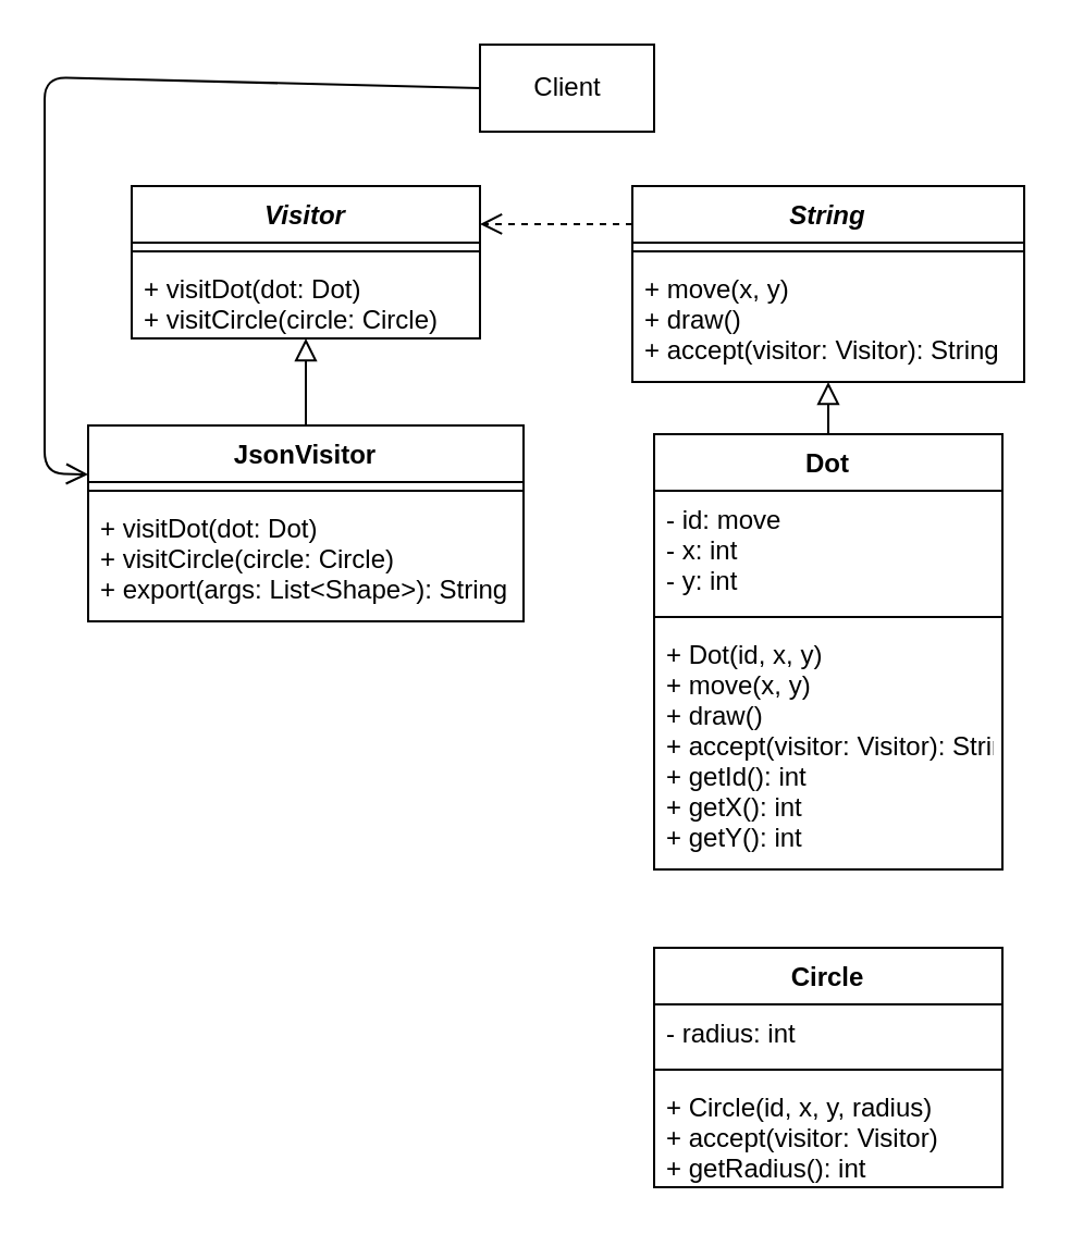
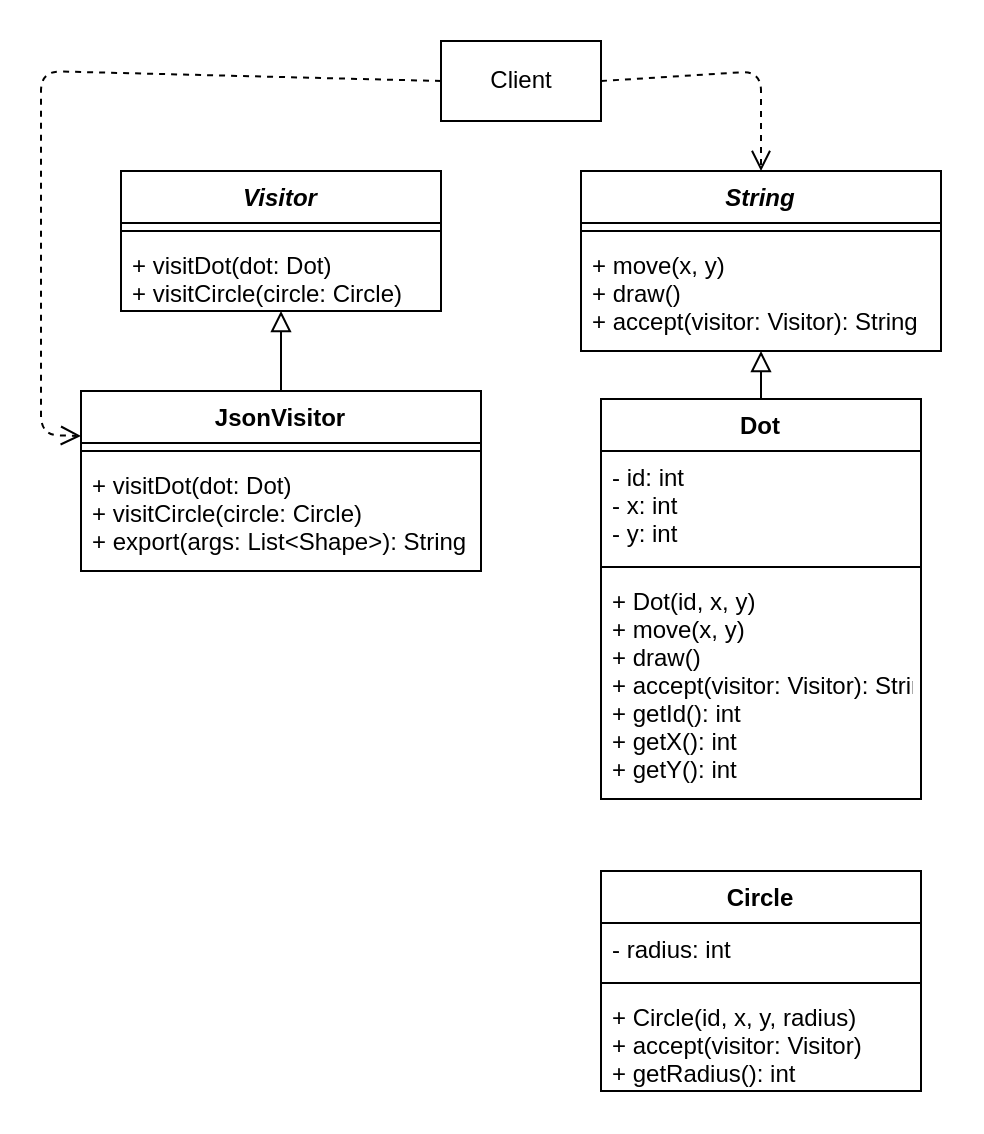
  <mxCell id="0" />
  <mxCell id="1" parent="0" />
  <mxCell id="2" value="Visitor" style="swimlane;fontStyle=3;align=center;verticalAlign=top;childLayout=stackLayout;horizontal=1;startSize=26;horizontalStack=0;resizeParent=1;resizeParentMax=0;resizeLast=0;collapsible=1;marginBottom=0;" vertex="1" parent="1"><mxGeometry x="60" y="85" width="160" height="70" as="geometry" /></mxCell>
  <mxCell id="3" value="" style="line;strokeWidth=1;fillColor=none;align=left;verticalAlign=middle;spacingTop=-1;spacingLeft=3;spacingRight=3;rotatable=0;labelPosition=right;points=[];portConstraint=eastwest;" vertex="1" parent="2"><mxGeometry y="26" width="160" height="8" as="geometry" /></mxCell>
  <mxCell id="4" value="+ visitDot(dot: Dot)&#10;+ visitCircle(circle: Circle)" style="text;strokeColor=none;fillColor=none;align=left;verticalAlign=top;spacingLeft=4;spacingRight=4;overflow=hidden;rotatable=0;points=[[0,0.5],[1,0.5]];portConstraint=eastwest;" vertex="1" parent="2"><mxGeometry y="34" width="160" height="36" as="geometry" /></mxCell>
  <mxCell id="5" value="JsonVisitor" style="swimlane;fontStyle=1;align=center;verticalAlign=top;childLayout=stackLayout;horizontal=1;startSize=26;horizontalStack=0;resizeParent=1;resizeParentMax=0;resizeLast=0;collapsible=1;marginBottom=0;" vertex="1" parent="1"><mxGeometry x="40" y="195" width="200" height="90" as="geometry" /></mxCell>
  <mxCell id="6" value="" style="line;strokeWidth=1;fillColor=none;align=left;verticalAlign=middle;spacingTop=-1;spacingLeft=3;spacingRight=3;rotatable=0;labelPosition=right;points=[];portConstraint=eastwest;" vertex="1" parent="5"><mxGeometry y="26" width="200" height="8" as="geometry" /></mxCell>
  <mxCell id="7" value="+ visitDot(dot: Dot)&#10;+ visitCircle(circle: Circle)&#10;+ export(args: List&lt;Shape&gt;): String" style="text;strokeColor=none;fillColor=none;align=left;verticalAlign=top;spacingLeft=4;spacingRight=4;overflow=hidden;rotatable=0;points=[[0,0.5],[1,0.5]];portConstraint=eastwest;" vertex="1" parent="5"><mxGeometry y="34" width="200" height="56" as="geometry" /></mxCell>
  <mxCell id="8" value="String" style="swimlane;fontStyle=3;align=center;verticalAlign=top;childLayout=stackLayout;horizontal=1;startSize=26;horizontalStack=0;resizeParent=1;resizeParentMax=0;resizeLast=0;collapsible=1;marginBottom=0;" vertex="1" parent="1"><mxGeometry x="290" y="85" width="180" height="90" as="geometry" /></mxCell>
  <mxCell id="9" value="" style="line;strokeWidth=1;fillColor=none;align=left;verticalAlign=middle;spacingTop=-1;spacingLeft=3;spacingRight=3;rotatable=0;labelPosition=right;points=[];portConstraint=eastwest;" vertex="1" parent="8"><mxGeometry y="26" width="180" height="8" as="geometry" /></mxCell>
  <mxCell id="10" value="+ move(x, y)&#10;+ draw()&#10;+ accept(visitor: Visitor): String" style="text;strokeColor=none;fillColor=none;align=left;verticalAlign=top;spacingLeft=4;spacingRight=4;overflow=hidden;rotatable=0;points=[[0,0.5],[1,0.5]];portConstraint=eastwest;" vertex="1" parent="8"><mxGeometry y="34" width="180" height="56" as="geometry" /></mxCell>
  <mxCell id="11" value="Dot" style="swimlane;fontStyle=1;align=center;verticalAlign=top;childLayout=stackLayout;horizontal=1;startSize=26;horizontalStack=0;resizeParent=1;resizeParentMax=0;resizeLast=0;collapsible=1;marginBottom=0;" vertex="1" parent="1"><mxGeometry x="300" y="199" width="160" height="200" as="geometry" /></mxCell>
- <mxCell id="12" value="- id: move&#10;- x: int&#10;- y: int" style="text;strokeColor=none;fillColor=none;align=left;verticalAlign=top;spacingLeft=4;spacingRight=4;overflow=hidden;rotatable=0;points=[[0,0.5],[1,0.5]];portConstraint=eastwest;" vertex="1" parent="11"><mxGeometry y="26" width="160" height="54" as="geometry" /></mxCell>
+ <mxCell id="12" value="- id: int&#10;- x: int&#10;- y: int" style="text;strokeColor=none;fillColor=none;align=left;verticalAlign=top;spacingLeft=4;spacingRight=4;overflow=hidden;rotatable=0;points=[[0,0.5],[1,0.5]];portConstraint=eastwest;" vertex="1" parent="11"><mxGeometry y="26" width="160" height="54" as="geometry" /></mxCell>
  <mxCell id="13" value="" style="line;strokeWidth=1;fillColor=none;align=left;verticalAlign=middle;spacingTop=-1;spacingLeft=3;spacingRight=3;rotatable=0;labelPosition=right;points=[];portConstraint=eastwest;" vertex="1" parent="11"><mxGeometry y="80" width="160" height="8" as="geometry" /></mxCell>
  <mxCell id="14" value="+ Dot(id, x, y)&#10;+ move(x, y)&#10;+ draw()&#10;+ accept(visitor: Visitor): String&#10;+ getId(): int&#10;+ getX(): int&#10;+ getY(): int" style="text;strokeColor=none;fillColor=none;align=left;verticalAlign=top;spacingLeft=4;spacingRight=4;overflow=hidden;rotatable=0;points=[[0,0.5],[1,0.5]];portConstraint=eastwest;" vertex="1" parent="11"><mxGeometry y="88" width="160" height="112" as="geometry" /></mxCell>
  <mxCell id="15" value="Circle" style="swimlane;fontStyle=1;align=center;verticalAlign=top;childLayout=stackLayout;horizontal=1;startSize=26;horizontalStack=0;resizeParent=1;resizeParentMax=0;resizeLast=0;collapsible=1;marginBottom=0;" vertex="1" parent="1"><mxGeometry x="300" y="435" width="160" height="110" as="geometry" /></mxCell>
  <mxCell id="16" value="- radius: int" style="text;strokeColor=none;fillColor=none;align=left;verticalAlign=top;spacingLeft=4;spacingRight=4;overflow=hidden;rotatable=0;points=[[0,0.5],[1,0.5]];portConstraint=eastwest;" vertex="1" parent="15"><mxGeometry y="26" width="160" height="26" as="geometry" /></mxCell>
  <mxCell id="17" value="" style="line;strokeWidth=1;fillColor=none;align=left;verticalAlign=middle;spacingTop=-1;spacingLeft=3;spacingRight=3;rotatable=0;labelPosition=right;points=[];portConstraint=eastwest;" vertex="1" parent="15"><mxGeometry y="52" width="160" height="8" as="geometry" /></mxCell>
  <mxCell id="18" value="+ Circle(id, x, y, radius)&#10;+ accept(visitor: Visitor)&#10;+ getRadius(): int" style="text;strokeColor=none;fillColor=none;align=left;verticalAlign=top;spacingLeft=4;spacingRight=4;overflow=hidden;rotatable=0;points=[[0,0.5],[1,0.5]];portConstraint=eastwest;" vertex="1" parent="15"><mxGeometry y="60" width="160" height="50" as="geometry" /></mxCell>
  <mxCell id="19" value="" style="endArrow=block;endSize=8;endFill=0;html=1;exitX=0.5;exitY=0;exitDx=0;exitDy=0;" edge="1" parent="1" source="11"><mxGeometry x="-0.123" y="-46" width="160" relative="1" as="geometry"><mxPoint x="379.83" y="211" as="sourcePoint" /><mxPoint x="380" y="175" as="targetPoint" /><mxPoint as="offset" /></mxGeometry></mxCell>
- <mxCell id="20" value="" style="endArrow=open;endSize=8;dashed=1;html=1;entryX=1;entryY=0.25;entryDx=0;entryDy=0;exitX=0;exitY=0.194;exitDx=0;exitDy=0;exitPerimeter=0;" edge="1" parent="1" source="8" target="2"><mxGeometry x="-0.143" y="-37" width="160" relative="1" as="geometry"><mxPoint x="260" y="215" as="sourcePoint" /><mxPoint x="420" y="215" as="targetPoint" /><mxPoint as="offset" /></mxGeometry></mxCell>
  <mxCell id="21" value="" style="endArrow=block;endSize=8;endFill=0;html=1;exitX=0.5;exitY=0;exitDx=0;exitDy=0;" edge="1" parent="1" source="5"><mxGeometry x="0.333" y="70" width="160" relative="1" as="geometry"><mxPoint x="140" y="215" as="sourcePoint" /><mxPoint x="140" y="155" as="targetPoint" /><mxPoint as="offset" /></mxGeometry></mxCell>
  <mxCell id="22" value="Client" style="html=1;" vertex="1" parent="1"><mxGeometry x="220" y="20" width="80" height="40" as="geometry" /></mxCell>
- <mxCell id="24" value="" style="endArrow=open;endSize=8;dashed=0;html=1;exitX=0;exitY=0.5;exitDx=0;exitDy=0;entryX=0;entryY=0.25;entryDx=0;entryDy=0;" edge="1" parent="1" source="22" target="5"><mxGeometry x="1" y="-143" width="160" relative="1" as="geometry"><mxPoint x="100" y="35" as="sourcePoint" /><mxPoint x="20" y="225" as="targetPoint" /><Array as="points"><mxPoint x="20" y="35" /><mxPoint x="20" y="217" /></Array><mxPoint x="140" y="-113" as="offset" /></mxGeometry></mxCell>
+ <mxCell id="23" value="" style="endArrow=open;endSize=8;dashed=1;html=1;entryX=0.5;entryY=0;entryDx=0;entryDy=0;exitX=1;exitY=0.5;exitDx=0;exitDy=0;" edge="1" parent="1" source="22" target="8"><mxGeometry x="1" y="-143" width="160" relative="1" as="geometry"><mxPoint x="330" y="34.66" as="sourcePoint" /><mxPoint x="490" y="34.66" as="targetPoint" /><Array as="points"><mxPoint x="380" y="35" /></Array><mxPoint x="140" y="-113" as="offset" /></mxGeometry></mxCell>
+ <mxCell id="24" value="" style="endArrow=open;endSize=8;dashed=1;html=1;exitX=0;exitY=0.5;exitDx=0;exitDy=0;entryX=0;entryY=0.25;entryDx=0;entryDy=0;" edge="1" parent="1" source="22" target="5"><mxGeometry x="1" y="-143" width="160" relative="1" as="geometry"><mxPoint x="100" y="35" as="sourcePoint" /><mxPoint x="20" y="225" as="targetPoint" /><Array as="points"><mxPoint x="20" y="35" /><mxPoint x="20" y="217" /></Array><mxPoint x="140" y="-113" as="offset" /></mxGeometry></mxCell>
